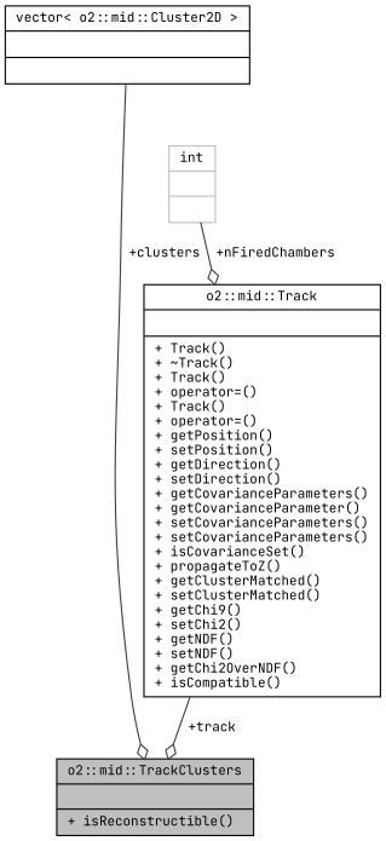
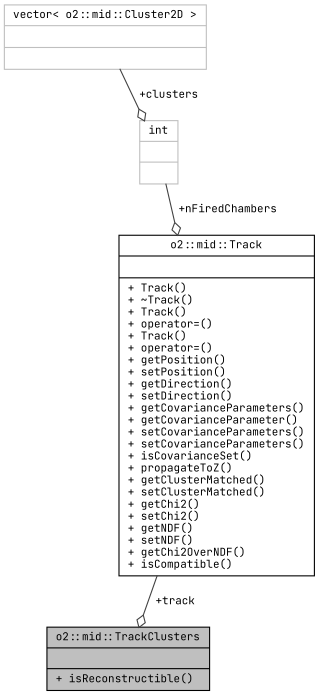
  digraph {
    fontname="JetBrains Mono"
    node [color=black fontname="JetBrains Mono" fontsize=10 shape=record]
    edge [arrowhead=odiamond color=grey25 fontname="JetBrains Mono" fontsize=10 labelfontname=Helvetica labelfontsize=10 style=solid]
    n1 [fillcolor=grey75 fontcolor=black height=0.2 label="{o2::mid::TrackClusters\n||+ isReconstructible()\l}" style=filled width=0.4]
-   n2 [height=0.2 label="{o2::mid::Track\n||+ Track()\l+ ~Track()\l+ Track()\l+ operator=()\l+ Track()\l+ operator=()\l+ getPosition()\l+ setPosition()\l+ getDirection()\l+ setDirection()\l+ getCovarianceParameters()\l+ getCovarianceParameter()\l+ setCovarianceParameters()\l+ setCovarianceParameters()\l+ isCovarianceSet()\l+ propagateToZ()\l+ getClusterMatched()\l+ setClusterMatched()\l+ getChi9()\l+ setChi2()\l+ getNDF()\l+ setNDF()\l+ getChi2OverNDF()\l+ isCompatible()\l}" width=0.4]
+   n2 [height=0.2 label="{o2::mid::Track\n||+ Track()\l+ ~Track()\l+ Track()\l+ operator=()\l+ Track()\l+ operator=()\l+ getPosition()\l+ setPosition()\l+ getDirection()\l+ setDirection()\l+ getCovarianceParameters()\l+ getCovarianceParameter()\l+ setCovarianceParameters()\l+ setCovarianceParameters()\l+ isCovarianceSet()\l+ propagateToZ()\l+ getClusterMatched()\l+ setClusterMatched()\l+ getChi2()\l+ setChi2()\l+ getNDF()\l+ setNDF()\l+ getChi2OverNDF()\l+ isCompatible()\l}" width=0.4]
    n3 [color=grey75 height=0.2 label="{int\n||}" width=0.4]
-   n4 [height=0.2 label="{vector\< o2::mid::Cluster2D \>\n||}" width=0.4]
+   n4 [color=grey75 height=0.2 label="{vector\< o2::mid::Cluster2D \>\n||}" width=0.4]
    n2 -> n1 [label=" +track"]
    n3 -> n2 [label=" +nFiredChambers"]
-   n4 -> n1 [label=" +clusters"]
+   n4 -> n3 [label=" +clusters"]
  }
